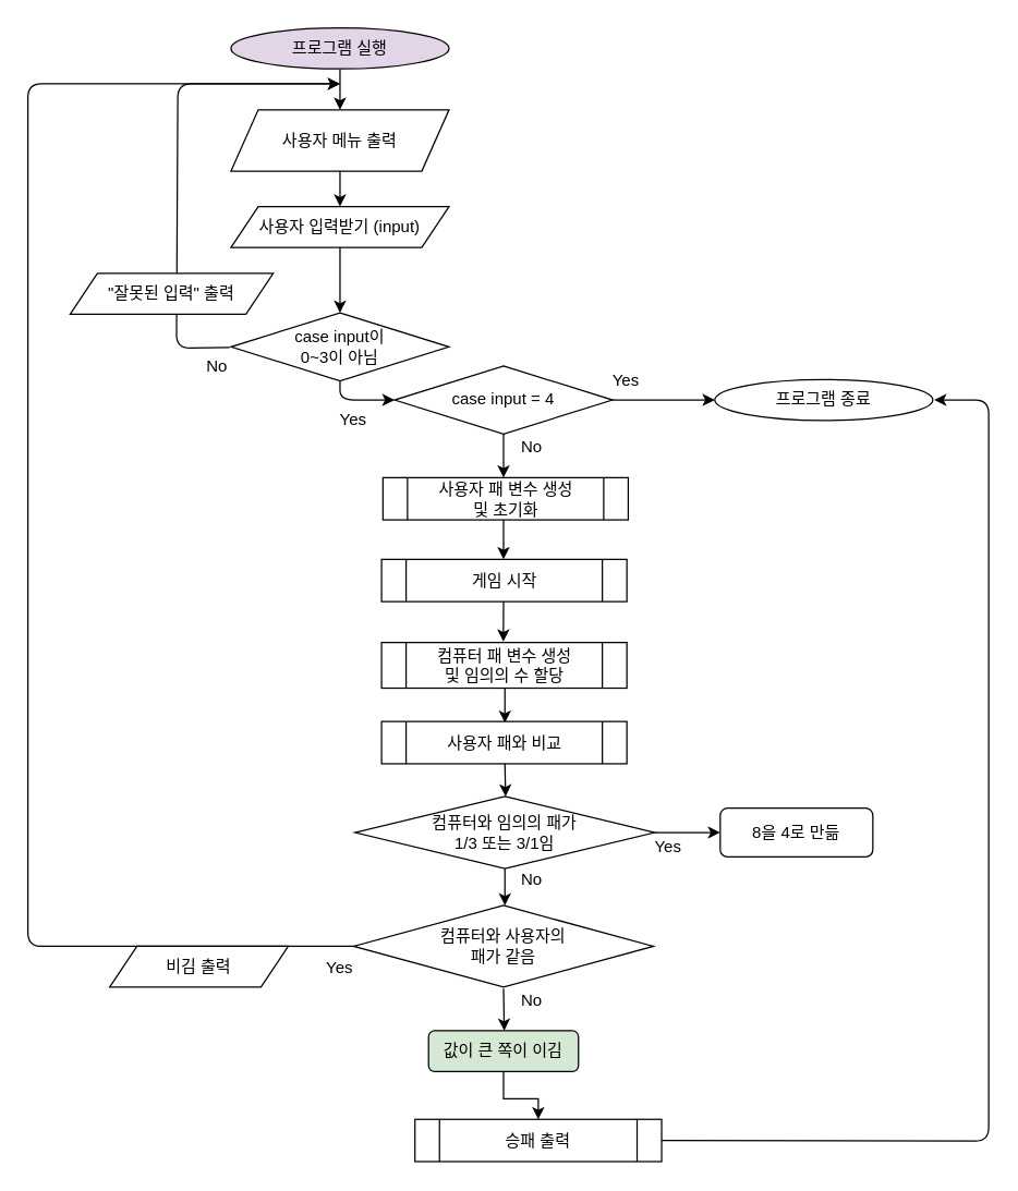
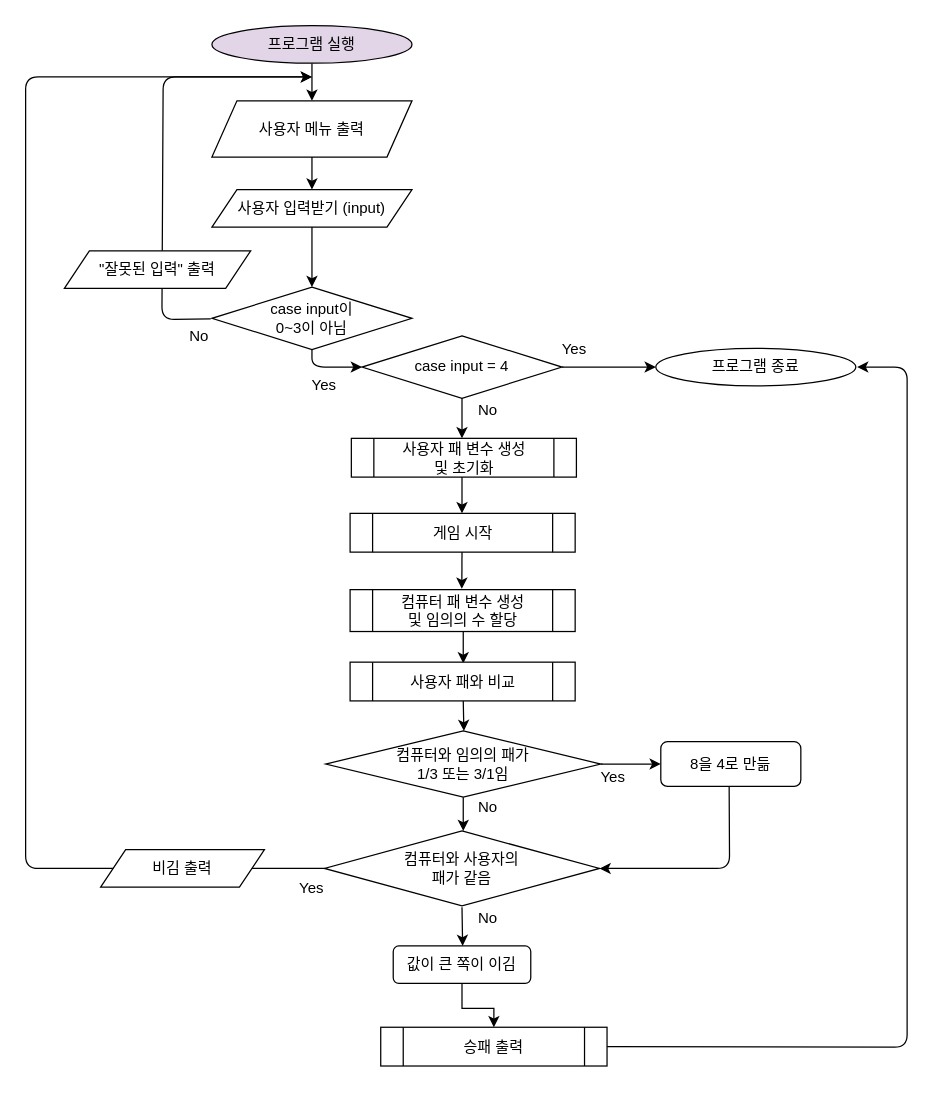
  <mxCell id="0" />
  <mxCell id="1" parent="0" />
  <mxCell id="2" value="" style="edgeStyle=orthogonalEdgeStyle;rounded=0;orthogonalLoop=1;jettySize=auto;html=1;" parent="1" source="3" target="20" edge="1"><mxGeometry relative="1" as="geometry" /></mxCell>
  <mxCell id="3" value="프로그램 실행" style="ellipse;whiteSpace=wrap;html=1;fillColor=#e1d5e7;" parent="1" vertex="1"><mxGeometry x="169" y="20" width="160" height="30" as="geometry" /></mxCell>
  <mxCell id="4" value="&lt;font style=&quot;font-size: 12px&quot;&gt;case input이 &lt;br&gt;0~3이 아님&lt;br&gt;&lt;/font&gt;" style="rhombus;whiteSpace=wrap;html=1;" parent="1" vertex="1"><mxGeometry x="169" y="229" width="160" height="50" as="geometry" /></mxCell>
  <mxCell id="5" value="" style="endArrow=classic;html=1;" parent="1" edge="1"><mxGeometry width="50" height="50" relative="1" as="geometry"><mxPoint x="168" y="254.5" as="sourcePoint" /><mxPoint x="249" y="61" as="targetPoint" /><Array as="points"><mxPoint x="129" y="255" /><mxPoint x="130" y="61" /></Array></mxGeometry></mxCell>
  <mxCell id="6" value="" style="endArrow=classic;html=1;exitX=0.5;exitY=1;exitDx=0;exitDy=0;entryX=0;entryY=0.5;entryDx=0;entryDy=0;" parent="1" source="4" target="11" edge="1"><mxGeometry width="50" height="50" relative="1" as="geometry"><mxPoint x="529" y="209" as="sourcePoint" /><mxPoint x="529" y="236" as="targetPoint" /><Array as="points"><mxPoint x="249" y="293" /></Array></mxGeometry></mxCell>
  <mxCell id="7" value="" style="endArrow=classic;html=1;exitX=0.5;exitY=1;exitDx=0;exitDy=0;entryX=0.5;entryY=0;entryDx=0;entryDy=0;" parent="1" edge="1"><mxGeometry width="50" height="50" relative="1" as="geometry"><mxPoint x="369" y="317" as="sourcePoint" /><mxPoint x="369" y="350" as="targetPoint" /><Array as="points" /></mxGeometry></mxCell>
  <mxCell id="8" value="No" style="text;html=1;strokeColor=none;fillColor=none;align=center;verticalAlign=middle;whiteSpace=wrap;rounded=0;" parent="1" vertex="1"><mxGeometry x="139" y="259" width="40" height="20" as="geometry" /></mxCell>
  <mxCell id="9" value="Yes" style="text;html=1;strokeColor=none;fillColor=none;align=center;verticalAlign=middle;whiteSpace=wrap;rounded=0;" parent="1" vertex="1"><mxGeometry x="239" y="298" width="40" height="20" as="geometry" /></mxCell>
  <mxCell id="10" value="Yes" style="text;html=1;strokeColor=none;fillColor=none;align=center;verticalAlign=middle;whiteSpace=wrap;rounded=0;" parent="1" vertex="1"><mxGeometry x="439" y="269" width="40" height="20" as="geometry" /></mxCell>
  <mxCell id="11" value="case input = 4" style="rhombus;whiteSpace=wrap;html=1;" parent="1" vertex="1"><mxGeometry x="289" y="268" width="160" height="50" as="geometry" /></mxCell>
  <mxCell id="12" value="No" style="text;html=1;strokeColor=none;fillColor=none;align=center;verticalAlign=middle;whiteSpace=wrap;rounded=0;" parent="1" vertex="1"><mxGeometry x="370" y="318" width="40" height="20" as="geometry" /></mxCell>
  <mxCell id="13" value="" style="endArrow=classic;html=1;exitX=1;exitY=0.5;exitDx=0;exitDy=0;entryX=0;entryY=0.5;entryDx=0;entryDy=0;" parent="1" target="14" edge="1"><mxGeometry width="50" height="50" relative="1" as="geometry"><mxPoint x="449" y="293" as="sourcePoint" /><mxPoint x="679" y="293" as="targetPoint" /><Array as="points"><mxPoint x="489" y="293" /></Array></mxGeometry></mxCell>
  <mxCell id="14" value="프로그램 종료" style="ellipse;whiteSpace=wrap;html=1;" parent="1" vertex="1"><mxGeometry x="524" y="278" width="160" height="30" as="geometry" /></mxCell>
  <mxCell id="15" value="" style="edgeStyle=orthogonalEdgeStyle;rounded=0;orthogonalLoop=1;jettySize=auto;html=1;" parent="1" edge="1"><mxGeometry relative="1" as="geometry"><mxPoint x="370" y="560" as="sourcePoint" /><mxPoint x="370.5" y="584" as="targetPoint" /></mxGeometry></mxCell>
  <mxCell id="16" value="" style="endArrow=classic;html=1;exitX=0;exitY=0.5;exitDx=0;exitDy=0;" parent="1" source="42" edge="1"><mxGeometry width="50" height="50" relative="1" as="geometry"><mxPoint x="260.5" y="614" as="sourcePoint" /><mxPoint x="249" y="61" as="targetPoint" /><Array as="points"><mxPoint x="20" y="694" /><mxPoint x="20" y="369" /><mxPoint x="20" y="61" /><mxPoint x="160" y="61" /></Array></mxGeometry></mxCell>
  <mxCell id="17" value="Yes" style="text;html=1;strokeColor=none;fillColor=none;align=center;verticalAlign=middle;whiteSpace=wrap;rounded=0;" parent="1" vertex="1"><mxGeometry x="229" y="699" width="40" height="21" as="geometry" /></mxCell>
  <mxCell id="18" value="" style="edgeStyle=orthogonalEdgeStyle;rounded=0;orthogonalLoop=1;jettySize=auto;html=1;entryX=0.493;entryY=-0.006;entryDx=0;entryDy=0;entryPerimeter=0;" parent="1" edge="1"><mxGeometry relative="1" as="geometry"><mxPoint x="369" y="440" as="sourcePoint" /><mxPoint x="368.88" y="470.296" as="targetPoint" /></mxGeometry></mxCell>
  <mxCell id="19" value="" style="edgeStyle=orthogonalEdgeStyle;rounded=0;orthogonalLoop=1;jettySize=auto;html=1;" parent="1" source="20" target="29" edge="1"><mxGeometry relative="1" as="geometry" /></mxCell>
  <mxCell id="20" value="사용자 메뉴 출력" style="shape=parallelogram;perimeter=parallelogramPerimeter;whiteSpace=wrap;html=1;fixedSize=1;" parent="1" vertex="1"><mxGeometry x="169" y="80" width="160" height="45" as="geometry" /></mxCell>
  <mxCell id="21" value="" style="endArrow=classic;html=1;exitX=1;exitY=0.5;exitDx=0;exitDy=0;" parent="1" source="41" edge="1"><mxGeometry width="50" height="50" relative="1" as="geometry"><mxPoint x="445" y="836.5" as="sourcePoint" /><mxPoint x="685" y="293" as="targetPoint" /><Array as="points"><mxPoint x="725" y="837" /><mxPoint x="725" y="561" /><mxPoint x="725" y="293" /></Array></mxGeometry></mxCell>
+ <mxCell id="22" value="" style="endArrow=classic;html=1;exitX=0.488;exitY=0.996;exitDx=0;exitDy=0;entryX=1;entryY=0.5;entryDx=0;entryDy=0;exitPerimeter=0;" parent="1" source="34" target="42" edge="1"><mxGeometry width="50" height="50" relative="1" as="geometry"><mxPoint x="638" y="612" as="sourcePoint" /><mxPoint x="424" y="679" as="targetPoint" /><Array as="points"><mxPoint x="583" y="694" /></Array></mxGeometry></mxCell>
  <mxCell id="23" value="" style="endArrow=classic;html=1;exitX=0.5;exitY=1;exitDx=0;exitDy=0;entryX=0.5;entryY=0;entryDx=0;entryDy=0;" parent="1" edge="1"><mxGeometry width="50" height="50" relative="1" as="geometry"><mxPoint x="369" y="380" as="sourcePoint" /><mxPoint x="369" y="410" as="targetPoint" /><Array as="points" /></mxGeometry></mxCell>
  <mxCell id="24" value="" style="endArrow=classic;html=1;exitX=0.5;exitY=1;exitDx=0;exitDy=0;entryX=0.5;entryY=0;entryDx=0;entryDy=0;" parent="1" edge="1"><mxGeometry width="50" height="50" relative="1" as="geometry"><mxPoint x="370" y="504.5" as="sourcePoint" /><mxPoint x="370" y="530" as="targetPoint" /><Array as="points" /></mxGeometry></mxCell>
  <mxCell id="25" value="" style="edgeStyle=orthogonalEdgeStyle;rounded=0;orthogonalLoop=1;jettySize=auto;html=1;entryX=0;entryY=0.5;entryDx=0;entryDy=0;exitX=1;exitY=0.5;exitDx=0;exitDy=0;" parent="1" source="26" target="34" edge="1"><mxGeometry relative="1" as="geometry"><mxPoint x="519" y="612" as="targetPoint" /><Array as="points"><mxPoint x="490" y="611" /><mxPoint x="490" y="611" /></Array></mxGeometry></mxCell>
  <mxCell id="26" value="컴퓨터와 임의의 패가 &lt;br&gt;1/3 또는 3/1임" style="rhombus;whiteSpace=wrap;html=1;" parent="1" vertex="1"><mxGeometry x="260" y="584" width="220" height="53" as="geometry" /></mxCell>
  <mxCell id="27" value="No" style="text;html=1;strokeColor=none;fillColor=none;align=center;verticalAlign=middle;whiteSpace=wrap;rounded=0;" parent="1" vertex="1"><mxGeometry x="370" y="724" width="40" height="20" as="geometry" /></mxCell>
  <mxCell id="28" value="" style="edgeStyle=orthogonalEdgeStyle;rounded=0;orthogonalLoop=1;jettySize=auto;html=1;" parent="1" source="29" target="4" edge="1"><mxGeometry relative="1" as="geometry" /></mxCell>
  <mxCell id="29" value="사용자 입력받기 (input)" style="shape=parallelogram;perimeter=parallelogramPerimeter;whiteSpace=wrap;html=1;fixedSize=1;" parent="1" vertex="1"><mxGeometry x="169" y="151" width="160" height="30" as="geometry" /></mxCell>
  <mxCell id="30" value="Yes" style="text;html=1;strokeColor=none;fillColor=none;align=center;verticalAlign=middle;whiteSpace=wrap;rounded=0;" parent="1" vertex="1"><mxGeometry x="470" y="610" width="40" height="21" as="geometry" /></mxCell>
  <mxCell id="31" value="No" style="text;html=1;strokeColor=none;fillColor=none;align=center;verticalAlign=middle;whiteSpace=wrap;rounded=0;" parent="1" vertex="1"><mxGeometry x="370" y="635" width="40" height="20" as="geometry" /></mxCell>
  <mxCell id="32" value="" style="endArrow=classic;html=1;entryX=0.5;entryY=0;entryDx=0;entryDy=0;exitX=0.5;exitY=1;exitDx=0;exitDy=0;" parent="1" edge="1"><mxGeometry width="50" height="50" relative="1" as="geometry"><mxPoint x="369" y="725" as="sourcePoint" /><mxPoint x="369.5" y="756" as="targetPoint" /><Array as="points" /></mxGeometry></mxCell>
  <mxCell id="33" value="&quot;잘못된 입력&quot; 출력" style="shape=parallelogram;perimeter=parallelogramPerimeter;whiteSpace=wrap;html=1;fixedSize=1;" parent="1" vertex="1"><mxGeometry x="51" y="200" width="149" height="30" as="geometry" /></mxCell>
  <mxCell id="34" value="8을 4로 만듦" style="rounded=1;whiteSpace=wrap;html=1;" parent="1" vertex="1"><mxGeometry x="528" y="592.63" width="112" height="35.75" as="geometry" /></mxCell>
  <mxCell id="35" value="" style="endArrow=classic;html=1;exitX=0.5;exitY=1;exitDx=0;exitDy=0;entryX=0.5;entryY=0;entryDx=0;entryDy=0;" parent="1" source="26" edge="1"><mxGeometry width="50" height="50" relative="1" as="geometry"><mxPoint x="380" y="422" as="sourcePoint" /><mxPoint x="370" y="664" as="targetPoint" /><Array as="points" /></mxGeometry></mxCell>
  <mxCell id="36" value="사용자 패와 비교" style="shape=process;whiteSpace=wrap;html=1;backgroundOutline=1;" parent="1" vertex="1"><mxGeometry x="279.5" y="529" width="180" height="31" as="geometry" /></mxCell>
  <mxCell id="37" value="사용자 패 변수 생성 &lt;br&gt;및 초기화" style="shape=process;whiteSpace=wrap;html=1;backgroundOutline=1;" parent="1" vertex="1"><mxGeometry x="280.5" y="350" width="180" height="31" as="geometry" /></mxCell>
  <mxCell id="38" value="게임 시작" style="shape=process;whiteSpace=wrap;html=1;backgroundOutline=1;" parent="1" vertex="1"><mxGeometry x="279.5" y="410" width="180" height="31" as="geometry" /></mxCell>
  <mxCell id="39" value="컴퓨터 패 변수 생성&lt;br&gt;및 임의의 수 할당" style="shape=process;whiteSpace=wrap;html=1;backgroundOutline=1;" parent="1" vertex="1"><mxGeometry x="279.5" y="471" width="180" height="33.5" as="geometry" /></mxCell>
- <mxCell id="40" value="비김 출력" style="shape=parallelogram;perimeter=parallelogramPerimeter;whiteSpace=wrap;html=1;fixedSize=1;" parent="1" vertex="1"><mxGeometry x="80" y="694" width="131" height="30" as="geometry" /></mxCell>
+ <mxCell id="40" value="비김 출력" style="shape=parallelogram;perimeter=parallelogramPerimeter;whiteSpace=wrap;html=1;fixedSize=1;" parent="1" vertex="1"><mxGeometry x="80" y="679" width="131" height="30" as="geometry" /></mxCell>
  <mxCell id="41" value="승패 출력" style="shape=process;whiteSpace=wrap;html=1;backgroundOutline=1;" parent="1" vertex="1"><mxGeometry x="304" y="821" width="181" height="31" as="geometry" /></mxCell>
  <mxCell id="42" value="컴퓨터와 사용자의&lt;br&gt;패가 같음" style="rhombus;whiteSpace=wrap;html=1;" vertex="1" parent="1"><mxGeometry x="259" y="664" width="220" height="60" as="geometry" /></mxCell>
  <mxCell id="43" value="" style="edgeStyle=orthogonalEdgeStyle;rounded=0;orthogonalLoop=1;jettySize=auto;html=1;" edge="1" parent="1" source="44" target="41"><mxGeometry relative="1" as="geometry" /></mxCell>
- <mxCell id="44" value="값이 큰 쪽이 이김" style="rounded=1;whiteSpace=wrap;html=1;fillColor=#d5e8d4;" vertex="1" parent="1"><mxGeometry x="314" y="756" width="110" height="30" as="geometry" /></mxCell>
+ <mxCell id="44" value="값이 큰 쪽이 이김" style="rounded=1;whiteSpace=wrap;html=1;" vertex="1" parent="1"><mxGeometry x="314" y="756" width="110" height="30" as="geometry" /></mxCell>
